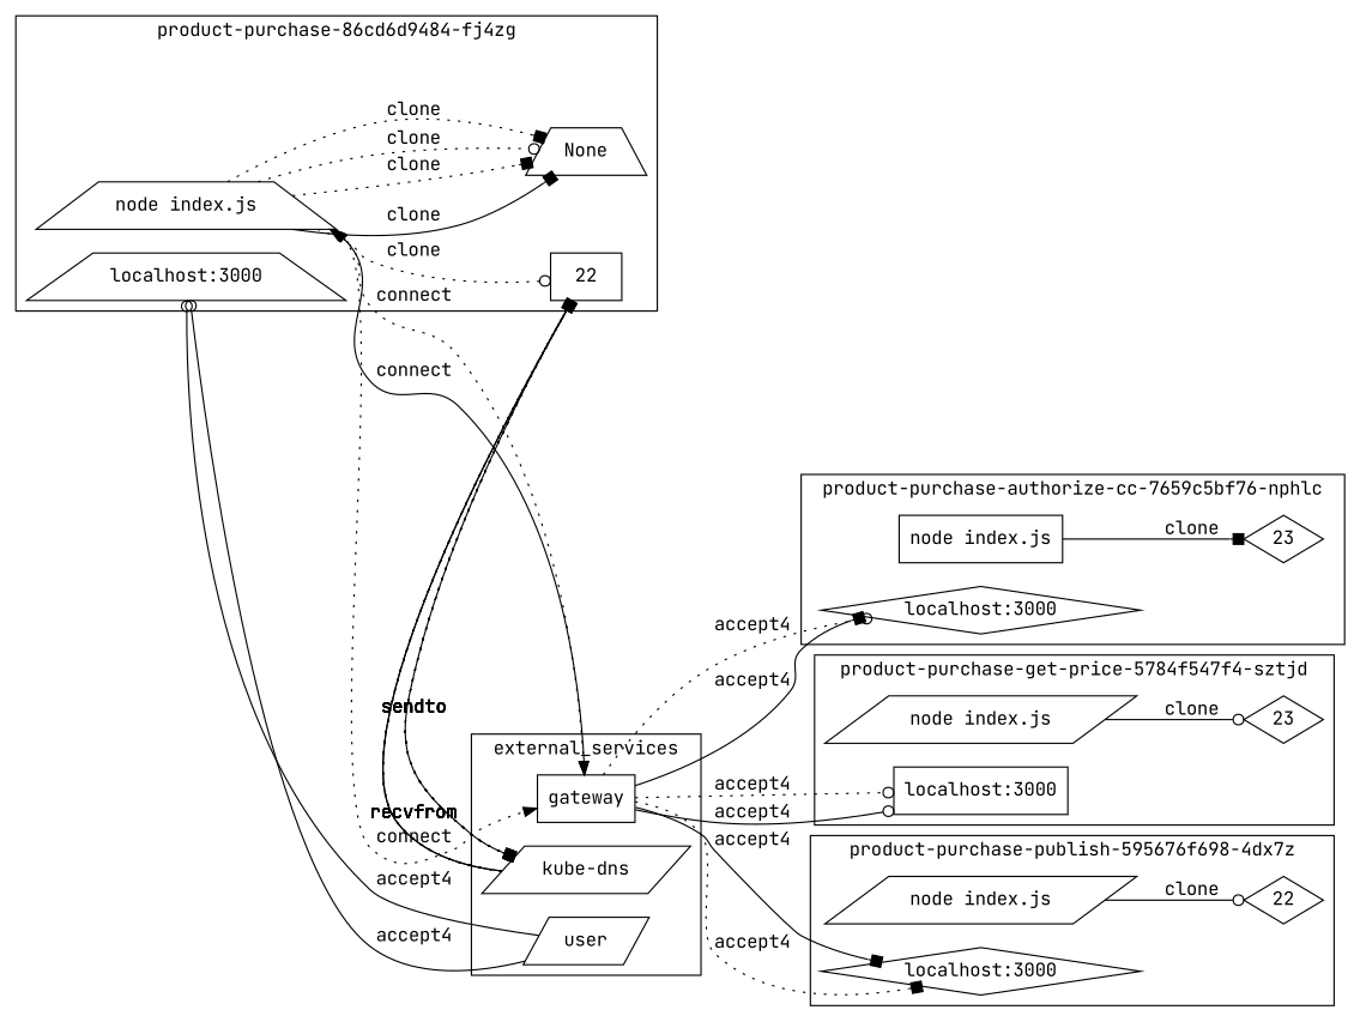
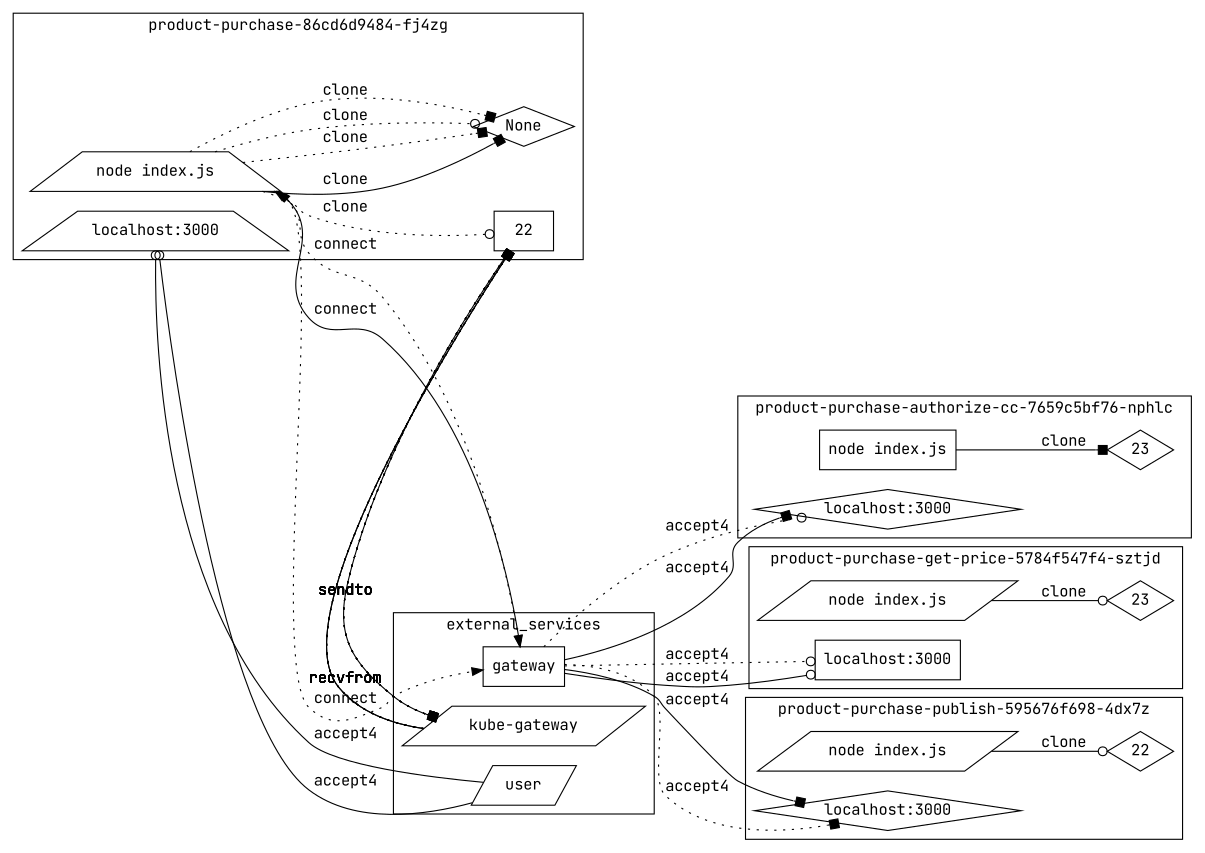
  digraph {
    fontname="JetBrains Mono"
    rankdir=LR
    node [fontname="JetBrains Mono" shape=diamond]
    edge [arrowhead=odot fontname="JetBrains Mono" style=dotted]
    n1 [label="node index.js" shape=box]
    n2 [label=23]
    n3 [label="localhost:3000"]
    n4 [label="node index.js" shape=trapezium]
    n5 [label=22 shape=box]
-   None [shape=trapezium]
+   None
    n7 [label="localhost:3000" shape=trapezium]
    n8 [label="node index.js" shape=parallelogram]
    n9 [label=23]
    n10 [label="localhost:3000" shape=box]
    n11 [label="node index.js" shape=parallelogram]
    n12 [label=22]
    n13 [label="localhost:3000"]
    n14 [label=gateway shape=box]
-   n15 [label="kube-dns" shape=parallelogram]
+   n15 [label="kube-gateway" shape=parallelogram]
    user [shape=parallelogram]
    subgraph cluster_1 {
      label=" product-purchase-authorize-cc-7659c5bf76-nphlc "
      n1
      n2
      n3
    }
    subgraph cluster_2 {
      label=" product-purchase-86cd6d9484-fj4zg "
      n4
      n5
      None
      n7
    }
    subgraph cluster_3 {
      label=" product-purchase-get-price-5784f547f4-sztjd "
      n8
      n9
      n10
    }
    subgraph cluster_4 {
      label=" product-purchase-publish-595676f698-4dx7z "
      n11
      n12
      n13
    }
    subgraph cluster_5 {
      label=external_services
      n14
      n15
      user
    }
    n1 -> n2 [arrowhead=box label=clone style=solid]
    n4 -> n5 [label=clone]
    n4 -> None [arrowhead=box label=clone style=solid]
    n4 -> None [arrowhead=box label=clone]
    n4 -> None [label=clone]
    n4 -> None [arrowhead=box label=clone]
    n4 -> n14 [dir=both label=connect arrowhead=""]
    n4 -> n14 [dir=both label=connect style=solid arrowhead=""]
    n4 -> n14 [dir=both label=connect arrowhead=""]
    n5 -> n15 [label=sendto]
    n5 -> n15 [label=sendto]
    n5 -> n15 [label=sendto]
    n5 -> n15 [arrowhead=box label=sendto]
    n5 -> n15 [arrowhead=box label=sendto style=solid]
    n5 -> n15 [arrowhead=box label=sendto]
    n5 -> n15 [label=sendto]
    n5 -> n15 [label=sendto]
    n8 -> n9 [label=clone style=solid]
    n11 -> n12 [label=clone style=solid]
    n14 -> n3 [label=accept4]
    n14 -> n3 [arrowhead=box label=accept4 style=solid]
    n14 -> n10 [label=accept4]
    n14 -> n10 [label=accept4 style=solid]
    n14 -> n13 [arrowhead=box label=accept4 style=solid]
    n14 -> n13 [arrowhead=box label=accept4]
    n15 -> n5 [arrowhead=box label=recvfrom style=solid]
    n15 -> n5 [arrowhead=box label=recvfrom]
    n15 -> n5 [label=recvfrom]
    n15 -> n5 [label=recvfrom]
    n15 -> n5 [label=recvfrom]
    n15 -> n5 [arrowhead=box label=recvfrom style=solid]
    n15 -> n5 [label=recvfrom]
    n15 -> n5 [arrowhead=box label=recvfrom]
    user -> n7 [label=accept4 style=solid]
    user -> n7 [label=accept4 style=solid]
  }
